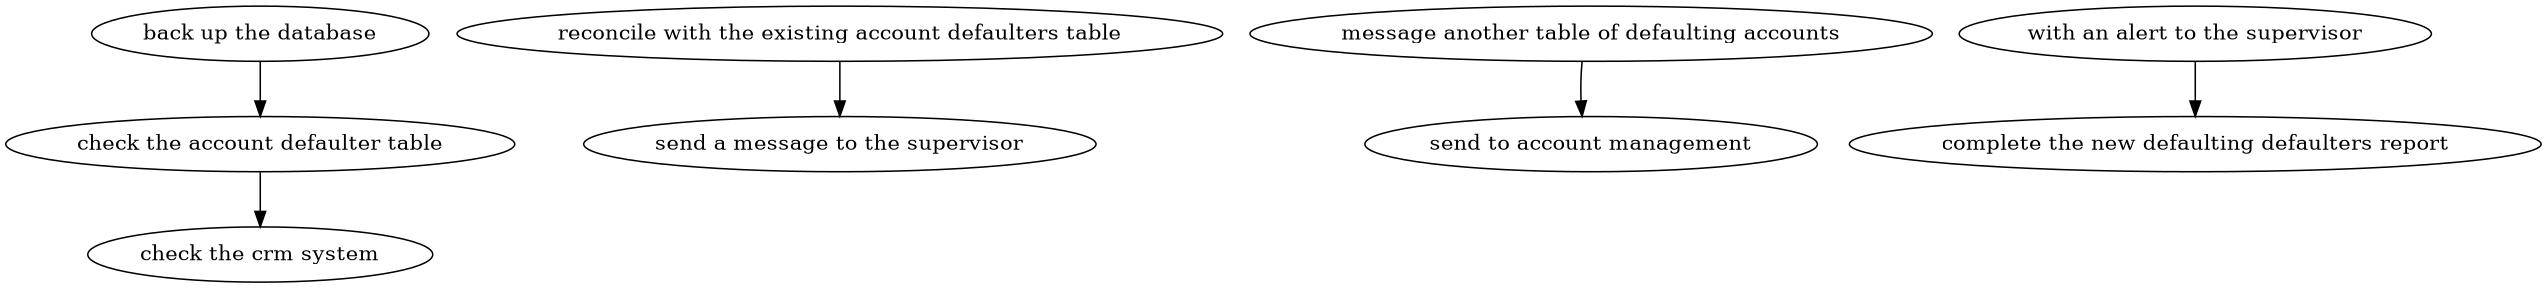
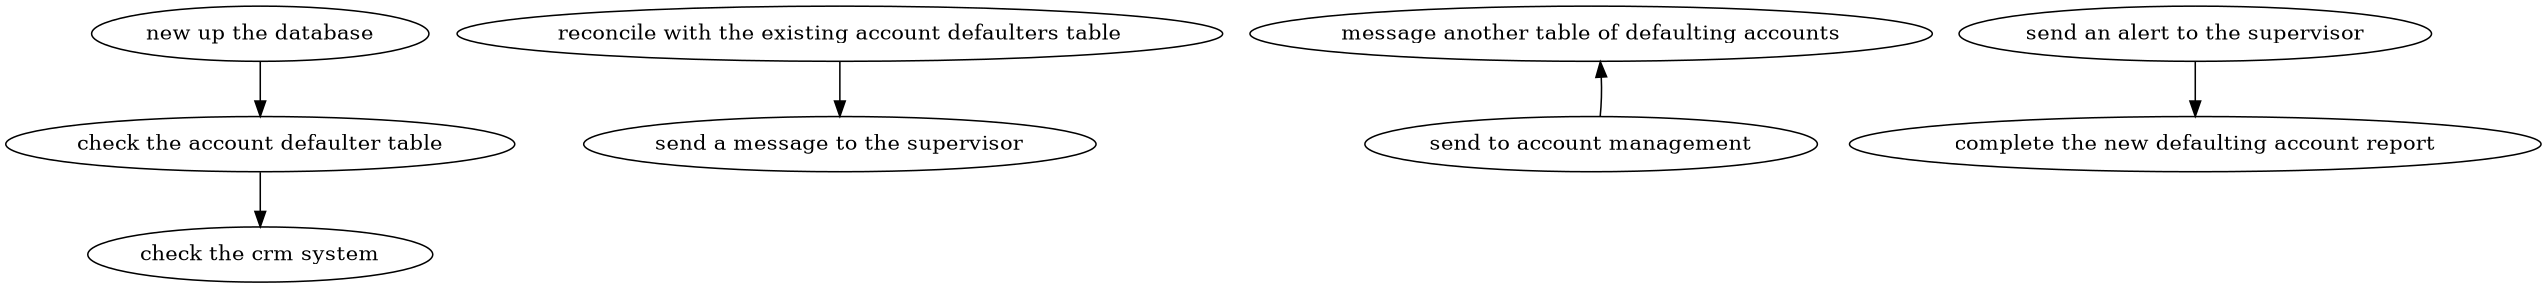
  strict digraph {
    edge [attrs="{'type': 'flow', 'label': 'flow'}"]
-   "back up the database" [attrs="{'type': 'Activity', 'label': 'back up the database'}"]
+   "back up the database" [attrs="{'type': 'Activity', 'label': 'back up the database'}" label="new up the database"]
    "check the account defaulter table" [attrs="{'type': 'Activity', 'label': 'check the account defaulter table'}"]
    "check the crm system" [attrs="{'type': 'Activity', 'label': 'check the crm system'}"]
    "reconcile with the existing account defaulters table" [attrs="{'type': 'Activity', 'label': 'reconcile with the existing account defaulters table'}"]
    "send a message to the supervisor" [attrs="{'type': 'Activity', 'label': 'send a message to the supervisor'}"]
    n6 [attrs="{'type': 'Activity', 'label': 'produce another table of defaulting accounts'}" label="message another table of defaulting accounts"]
    "send to account management" [attrs="{'type': 'Activity', 'label': 'send to account management'}"]
-   "send an alert to the supervisor" [attrs="{'type': 'Activity', 'label': 'send an alert to the supervisor'}" label="with an alert to the supervisor"]
-   "complete the new defaulting account report" [attrs="{'type': 'Activity', 'label': 'complete the new defaulting account report'}" label="complete the new defaulting defaulters report"]
+   "send an alert to the supervisor" [attrs="{'type': 'Activity', 'label': 'send an alert to the supervisor'}"]
+   "complete the new defaulting account report" [attrs="{'type': 'Activity', 'label': 'complete the new defaulting account report'}"]
    "back up the database" -> "check the account defaulter table"
    "check the account defaulter table" -> "check the crm system"
    "reconcile with the existing account defaulters table" -> "send a message to the supervisor"
-   n6 -> "send to account management"
+   "send to account management" -> n6
    "send an alert to the supervisor" -> "complete the new defaulting account report"
  }
